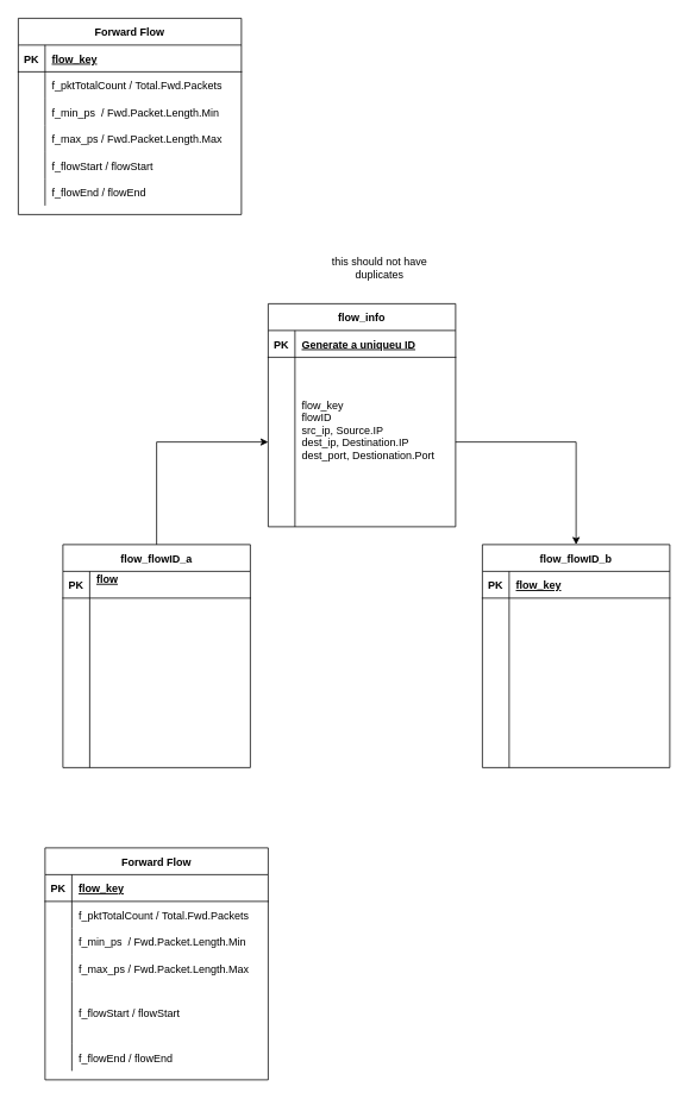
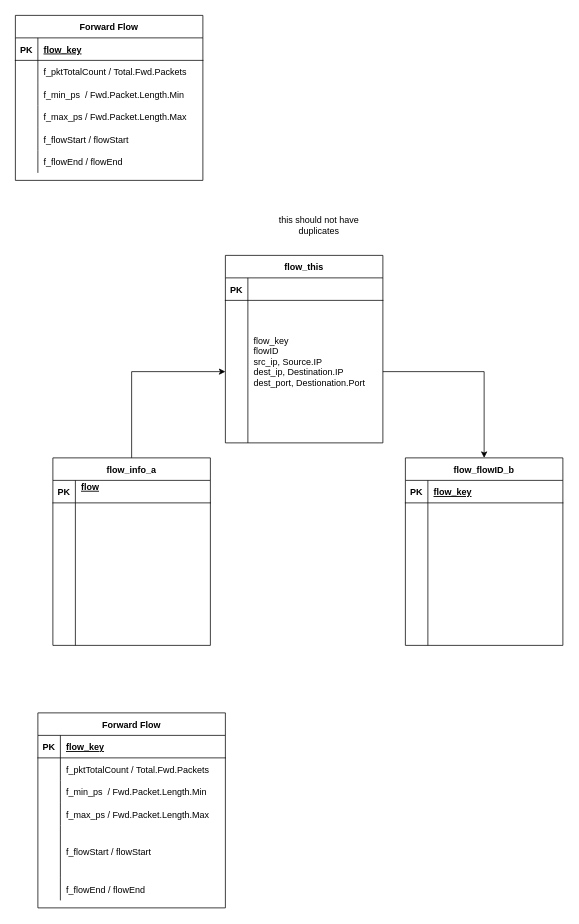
  <mxCell id="0" />
  <mxCell id="1" parent="0" />
- <mxCell id="2" value="flow_info" style="shape=table;startSize=30;container=1;collapsible=1;childLayout=tableLayout;fixedRows=1;rowLines=0;fontStyle=1;align=center;resizeLast=1;" parent="1" vertex="1"><mxGeometry x="300" y="340" width="210" height="250" as="geometry" /></mxCell>
+ <mxCell id="2" value="flow_this" style="shape=table;startSize=30;container=1;collapsible=1;childLayout=tableLayout;fixedRows=1;rowLines=0;fontStyle=1;align=center;resizeLast=1;" parent="1" vertex="1"><mxGeometry x="300" y="340" width="210" height="250" as="geometry" /></mxCell>
  <mxCell id="3" value="" style="shape=partialRectangle;collapsible=0;dropTarget=0;pointerEvents=0;fillColor=none;top=0;left=0;bottom=1;right=0;points=[[0,0.5],[1,0.5]];portConstraint=eastwest;" parent="2" vertex="1"><mxGeometry y="30" width="210" height="30" as="geometry" /></mxCell>
  <mxCell id="4" value="PK" style="shape=partialRectangle;connectable=0;fillColor=none;top=0;left=0;bottom=0;right=0;fontStyle=1;overflow=hidden;" parent="3" vertex="1"><mxGeometry width="30" height="30" as="geometry" /></mxCell>
- <mxCell id="5" value="Generate a uniqueu ID" style="shape=partialRectangle;connectable=0;fillColor=none;top=0;left=0;bottom=0;right=0;align=left;spacingLeft=6;fontStyle=5;overflow=hidden;" parent="3" vertex="1"><mxGeometry x="30" width="180" height="30" as="geometry" /></mxCell>
  <mxCell id="6" value="" style="shape=partialRectangle;collapsible=0;dropTarget=0;pointerEvents=0;fillColor=none;top=0;left=0;bottom=0;right=0;points=[[0,0.5],[1,0.5]];portConstraint=eastwest;" parent="2" vertex="1"><mxGeometry y="60" width="210" height="190" as="geometry" /></mxCell>
  <mxCell id="7" value="" style="shape=partialRectangle;connectable=0;fillColor=none;top=0;left=0;bottom=0;right=0;editable=1;overflow=hidden;" parent="6" vertex="1"><mxGeometry width="30" height="190" as="geometry" /></mxCell>
  <mxCell id="8" value="flow_key&#10;flowID&#10;src_ip, Source.IP&#10;dest_ip, Destination.IP&#10;dest_port, Destionation.Port&#10;&#10;" style="shape=partialRectangle;connectable=0;fillColor=none;top=0;left=0;bottom=0;right=0;align=left;spacingLeft=6;overflow=hidden;" parent="6" vertex="1"><mxGeometry x="30" width="180" height="190" as="geometry" /></mxCell>
  <mxCell id="9" value="Forward Flow" style="shape=table;startSize=30;container=1;collapsible=1;childLayout=tableLayout;fixedRows=1;rowLines=0;fontStyle=1;align=center;resizeLast=1;" parent="1" vertex="1"><mxGeometry x="20" y="20" width="250" height="220" as="geometry" /></mxCell>
  <mxCell id="10" value="" style="shape=partialRectangle;collapsible=0;dropTarget=0;pointerEvents=0;fillColor=none;points=[[0,0.5],[1,0.5]];portConstraint=eastwest;top=0;left=0;right=0;bottom=1;" parent="9" vertex="1"><mxGeometry y="30" width="250" height="30" as="geometry" /></mxCell>
  <mxCell id="11" value="PK" style="shape=partialRectangle;overflow=hidden;connectable=0;fillColor=none;top=0;left=0;bottom=0;right=0;fontStyle=1;" parent="10" vertex="1"><mxGeometry width="30" height="30" as="geometry" /></mxCell>
  <mxCell id="12" value="flow_key" style="shape=partialRectangle;overflow=hidden;connectable=0;fillColor=none;top=0;left=0;bottom=0;right=0;align=left;spacingLeft=6;fontStyle=5;" parent="10" vertex="1"><mxGeometry x="30" width="220" height="30" as="geometry" /></mxCell>
  <mxCell id="13" value="" style="shape=partialRectangle;collapsible=0;dropTarget=0;pointerEvents=0;fillColor=none;points=[[0,0.5],[1,0.5]];portConstraint=eastwest;top=0;left=0;right=0;bottom=0;" parent="9" vertex="1"><mxGeometry y="60" width="250" height="30" as="geometry" /></mxCell>
  <mxCell id="14" value="" style="shape=partialRectangle;overflow=hidden;connectable=0;fillColor=none;top=0;left=0;bottom=0;right=0;" parent="13" vertex="1"><mxGeometry width="30" height="30" as="geometry" /></mxCell>
  <mxCell id="15" value="f_pktTotalCount / Total.Fwd.Packets" style="shape=partialRectangle;overflow=hidden;connectable=0;fillColor=none;top=0;left=0;bottom=0;right=0;align=left;spacingLeft=6;" parent="13" vertex="1"><mxGeometry x="30" width="220" height="30" as="geometry" /></mxCell>
  <mxCell id="16" value="" style="shape=partialRectangle;collapsible=0;dropTarget=0;pointerEvents=0;fillColor=none;top=0;left=0;bottom=0;right=0;points=[[0,0.5],[1,0.5]];portConstraint=eastwest;" parent="9" vertex="1"><mxGeometry y="90" width="250" height="30" as="geometry" /></mxCell>
  <mxCell id="17" value="" style="shape=partialRectangle;connectable=0;fillColor=none;top=0;left=0;bottom=0;right=0;editable=1;overflow=hidden;" parent="16" vertex="1"><mxGeometry width="30" height="30" as="geometry" /></mxCell>
  <mxCell id="18" value="f_min_ps  / Fwd.Packet.Length.Min" style="shape=partialRectangle;connectable=0;fillColor=none;top=0;left=0;bottom=0;right=0;align=left;spacingLeft=6;overflow=hidden;" parent="16" vertex="1"><mxGeometry x="30" width="220" height="30" as="geometry" /></mxCell>
  <mxCell id="19" value="" style="shape=partialRectangle;collapsible=0;dropTarget=0;pointerEvents=0;fillColor=none;top=0;left=0;bottom=0;right=0;points=[[0,0.5],[1,0.5]];portConstraint=eastwest;" parent="9" vertex="1"><mxGeometry y="120" width="250" height="30" as="geometry" /></mxCell>
  <mxCell id="20" value="" style="shape=partialRectangle;connectable=0;fillColor=none;top=0;left=0;bottom=0;right=0;editable=1;overflow=hidden;" parent="19" vertex="1"><mxGeometry width="30" height="30" as="geometry" /></mxCell>
  <mxCell id="21" value="f_max_ps / Fwd.Packet.Length.Max" style="shape=partialRectangle;connectable=0;fillColor=none;top=0;left=0;bottom=0;right=0;align=left;spacingLeft=6;overflow=hidden;" parent="19" vertex="1"><mxGeometry x="30" width="220" height="30" as="geometry" /></mxCell>
  <mxCell id="22" value="" style="shape=partialRectangle;collapsible=0;dropTarget=0;pointerEvents=0;fillColor=none;top=0;left=0;bottom=0;right=0;points=[[0,0.5],[1,0.5]];portConstraint=eastwest;" parent="9" vertex="1"><mxGeometry y="150" width="250" height="30" as="geometry" /></mxCell>
  <mxCell id="23" value="" style="shape=partialRectangle;connectable=0;fillColor=none;top=0;left=0;bottom=0;right=0;editable=1;overflow=hidden;" parent="22" vertex="1"><mxGeometry width="30" height="30" as="geometry" /></mxCell>
  <mxCell id="24" value="f_flowStart / flowStart" style="shape=partialRectangle;connectable=0;fillColor=none;top=0;left=0;bottom=0;right=0;align=left;spacingLeft=6;overflow=hidden;" parent="22" vertex="1"><mxGeometry x="30" width="220" height="30" as="geometry" /></mxCell>
  <mxCell id="25" value="" style="shape=partialRectangle;collapsible=0;dropTarget=0;pointerEvents=0;fillColor=none;top=0;left=0;bottom=0;right=0;points=[[0,0.5],[1,0.5]];portConstraint=eastwest;" parent="9" vertex="1"><mxGeometry y="180" width="250" height="30" as="geometry" /></mxCell>
  <mxCell id="26" value="" style="shape=partialRectangle;connectable=0;fillColor=none;top=0;left=0;bottom=0;right=0;editable=1;overflow=hidden;" parent="25" vertex="1"><mxGeometry width="30" height="30" as="geometry" /></mxCell>
  <mxCell id="27" value="f_flowEnd / flowEnd" style="shape=partialRectangle;connectable=0;fillColor=none;top=0;left=0;bottom=0;right=0;align=left;spacingLeft=6;overflow=hidden;" parent="25" vertex="1"><mxGeometry x="30" width="220" height="30" as="geometry" /></mxCell>
  <mxCell id="28" style="edgeStyle=orthogonalEdgeStyle;rounded=0;orthogonalLoop=1;jettySize=auto;html=1;exitX=0.5;exitY=0;exitDx=0;exitDy=0;entryX=0;entryY=0.5;entryDx=0;entryDy=0;" parent="1" source="29" target="6" edge="1"><mxGeometry relative="1" as="geometry" /></mxCell>
- <mxCell id="29" value="flow_flowID_a" style="shape=table;startSize=30;container=1;collapsible=1;childLayout=tableLayout;fixedRows=1;rowLines=0;fontStyle=1;align=center;resizeLast=1;" parent="1" vertex="1"><mxGeometry x="70" y="610" width="210" height="250" as="geometry" /></mxCell>
+ <mxCell id="29" value="flow_info_a" style="shape=table;startSize=30;container=1;collapsible=1;childLayout=tableLayout;fixedRows=1;rowLines=0;fontStyle=1;align=center;resizeLast=1;" parent="1" vertex="1"><mxGeometry x="70" y="610" width="210" height="250" as="geometry" /></mxCell>
  <mxCell id="30" value="" style="shape=partialRectangle;collapsible=0;dropTarget=0;pointerEvents=0;fillColor=none;top=0;left=0;bottom=1;right=0;points=[[0,0.5],[1,0.5]];portConstraint=eastwest;" parent="29" vertex="1"><mxGeometry y="30" width="210" height="30" as="geometry" /></mxCell>
  <mxCell id="31" value="PK" style="shape=partialRectangle;connectable=0;fillColor=none;top=0;left=0;bottom=0;right=0;fontStyle=1;overflow=hidden;" parent="30" vertex="1"><mxGeometry width="30" height="30" as="geometry" /></mxCell>
  <mxCell id="32" value="flow&#10;&#10;" style="shape=partialRectangle;connectable=0;fillColor=none;top=0;left=0;bottom=0;right=0;align=left;spacingLeft=6;fontStyle=5;overflow=hidden;" parent="30" vertex="1"><mxGeometry x="30" width="180" height="30" as="geometry" /></mxCell>
  <mxCell id="33" value="" style="shape=partialRectangle;collapsible=0;dropTarget=0;pointerEvents=0;fillColor=none;top=0;left=0;bottom=0;right=0;points=[[0,0.5],[1,0.5]];portConstraint=eastwest;" parent="29" vertex="1"><mxGeometry y="60" width="210" height="190" as="geometry" /></mxCell>
  <mxCell id="34" value="" style="shape=partialRectangle;connectable=0;fillColor=none;top=0;left=0;bottom=0;right=0;editable=1;overflow=hidden;" parent="33" vertex="1"><mxGeometry width="30" height="190" as="geometry" /></mxCell>
  <mxCell id="35" value="" style="shape=partialRectangle;connectable=0;fillColor=none;top=0;left=0;bottom=0;right=0;align=left;spacingLeft=6;overflow=hidden;" parent="33" vertex="1"><mxGeometry x="30" width="180" height="190" as="geometry" /></mxCell>
  <mxCell id="36" value="flow_flowID_b" style="shape=table;startSize=30;container=1;collapsible=1;childLayout=tableLayout;fixedRows=1;rowLines=0;fontStyle=1;align=center;resizeLast=1;" parent="1" vertex="1"><mxGeometry x="540" y="610" width="210" height="250" as="geometry" /></mxCell>
  <mxCell id="37" value="" style="shape=partialRectangle;collapsible=0;dropTarget=0;pointerEvents=0;fillColor=none;top=0;left=0;bottom=1;right=0;points=[[0,0.5],[1,0.5]];portConstraint=eastwest;" parent="36" vertex="1"><mxGeometry y="30" width="210" height="30" as="geometry" /></mxCell>
  <mxCell id="38" value="PK" style="shape=partialRectangle;connectable=0;fillColor=none;top=0;left=0;bottom=0;right=0;fontStyle=1;overflow=hidden;" parent="37" vertex="1"><mxGeometry width="30" height="30" as="geometry" /></mxCell>
  <mxCell id="39" value="flow_key" style="shape=partialRectangle;connectable=0;fillColor=none;top=0;left=0;bottom=0;right=0;align=left;spacingLeft=6;fontStyle=5;overflow=hidden;" parent="37" vertex="1"><mxGeometry x="30" width="180" height="30" as="geometry" /></mxCell>
  <mxCell id="40" value="" style="shape=partialRectangle;collapsible=0;dropTarget=0;pointerEvents=0;fillColor=none;top=0;left=0;bottom=0;right=0;points=[[0,0.5],[1,0.5]];portConstraint=eastwest;" parent="36" vertex="1"><mxGeometry y="60" width="210" height="190" as="geometry" /></mxCell>
  <mxCell id="41" value="" style="shape=partialRectangle;connectable=0;fillColor=none;top=0;left=0;bottom=0;right=0;editable=1;overflow=hidden;" parent="40" vertex="1"><mxGeometry width="30" height="190" as="geometry" /></mxCell>
  <mxCell id="42" value="" style="shape=partialRectangle;connectable=0;fillColor=none;top=0;left=0;bottom=0;right=0;align=left;spacingLeft=6;overflow=hidden;" parent="40" vertex="1"><mxGeometry x="30" width="180" height="190" as="geometry" /></mxCell>
  <mxCell id="43" value="Forward Flow" style="shape=table;startSize=30;container=1;collapsible=1;childLayout=tableLayout;fixedRows=1;rowLines=0;fontStyle=1;align=center;resizeLast=1;" parent="1" vertex="1"><mxGeometry x="50" y="950" width="250" height="260" as="geometry" /></mxCell>
  <mxCell id="44" value="" style="shape=partialRectangle;collapsible=0;dropTarget=0;pointerEvents=0;fillColor=none;points=[[0,0.5],[1,0.5]];portConstraint=eastwest;top=0;left=0;right=0;bottom=1;" parent="43" vertex="1"><mxGeometry y="30" width="250" height="30" as="geometry" /></mxCell>
  <mxCell id="45" value="PK" style="shape=partialRectangle;overflow=hidden;connectable=0;fillColor=none;top=0;left=0;bottom=0;right=0;fontStyle=1;" parent="44" vertex="1"><mxGeometry width="30" height="30" as="geometry" /></mxCell>
  <mxCell id="46" value="flow_key" style="shape=partialRectangle;overflow=hidden;connectable=0;fillColor=none;top=0;left=0;bottom=0;right=0;align=left;spacingLeft=6;fontStyle=5;" parent="44" vertex="1"><mxGeometry x="30" width="220" height="30" as="geometry" /></mxCell>
  <mxCell id="47" value="" style="shape=partialRectangle;collapsible=0;dropTarget=0;pointerEvents=0;fillColor=none;points=[[0,0.5],[1,0.5]];portConstraint=eastwest;top=0;left=0;right=0;bottom=0;" parent="43" vertex="1"><mxGeometry y="60" width="250" height="30" as="geometry" /></mxCell>
  <mxCell id="48" value="" style="shape=partialRectangle;overflow=hidden;connectable=0;fillColor=none;top=0;left=0;bottom=0;right=0;" parent="47" vertex="1"><mxGeometry width="30" height="30" as="geometry" /></mxCell>
  <mxCell id="49" value="f_pktTotalCount / Total.Fwd.Packets" style="shape=partialRectangle;overflow=hidden;connectable=0;fillColor=none;top=0;left=0;bottom=0;right=0;align=left;spacingLeft=6;" parent="47" vertex="1"><mxGeometry x="30" width="220" height="30" as="geometry" /></mxCell>
  <mxCell id="50" value="" style="shape=partialRectangle;collapsible=0;dropTarget=0;pointerEvents=0;fillColor=none;top=0;left=0;bottom=0;right=0;points=[[0,0.5],[1,0.5]];portConstraint=eastwest;" parent="43" vertex="1"><mxGeometry y="90" width="250" height="30" as="geometry" /></mxCell>
  <mxCell id="51" value="" style="shape=partialRectangle;connectable=0;fillColor=none;top=0;left=0;bottom=0;right=0;editable=1;overflow=hidden;" parent="50" vertex="1"><mxGeometry width="30" height="30" as="geometry" /></mxCell>
  <mxCell id="52" value="f_min_ps  / Fwd.Packet.Length.Min" style="shape=partialRectangle;connectable=0;fillColor=none;top=0;left=0;bottom=0;right=0;align=left;spacingLeft=6;overflow=hidden;" parent="50" vertex="1"><mxGeometry x="30" width="220" height="30" as="geometry" /></mxCell>
  <mxCell id="53" value="" style="shape=partialRectangle;collapsible=0;dropTarget=0;pointerEvents=0;fillColor=none;top=0;left=0;bottom=0;right=0;points=[[0,0.5],[1,0.5]];portConstraint=eastwest;" parent="43" vertex="1"><mxGeometry y="120" width="250" height="30" as="geometry" /></mxCell>
  <mxCell id="54" value="" style="shape=partialRectangle;connectable=0;fillColor=none;top=0;left=0;bottom=0;right=0;editable=1;overflow=hidden;" parent="53" vertex="1"><mxGeometry width="30" height="30" as="geometry" /></mxCell>
  <mxCell id="55" value="f_max_ps / Fwd.Packet.Length.Max" style="shape=partialRectangle;connectable=0;fillColor=none;top=0;left=0;bottom=0;right=0;align=left;spacingLeft=6;overflow=hidden;" parent="53" vertex="1"><mxGeometry x="30" width="220" height="30" as="geometry" /></mxCell>
  <mxCell id="56" value="" style="shape=partialRectangle;collapsible=0;dropTarget=0;pointerEvents=0;fillColor=none;top=0;left=0;bottom=0;right=0;points=[[0,0.5],[1,0.5]];portConstraint=eastwest;" parent="43" vertex="1"><mxGeometry y="150" width="250" height="70" as="geometry" /></mxCell>
  <mxCell id="57" value="" style="shape=partialRectangle;connectable=0;fillColor=none;top=0;left=0;bottom=0;right=0;editable=1;overflow=hidden;" parent="56" vertex="1"><mxGeometry width="30" height="70" as="geometry" /></mxCell>
  <mxCell id="58" value="f_flowStart / flowStart" style="shape=partialRectangle;connectable=0;fillColor=none;top=0;left=0;bottom=0;right=0;align=left;spacingLeft=6;overflow=hidden;" parent="56" vertex="1"><mxGeometry x="30" width="220" height="70" as="geometry" /></mxCell>
  <mxCell id="59" value="" style="shape=partialRectangle;collapsible=0;dropTarget=0;pointerEvents=0;fillColor=none;top=0;left=0;bottom=0;right=0;points=[[0,0.5],[1,0.5]];portConstraint=eastwest;" parent="43" vertex="1"><mxGeometry y="220" width="250" height="30" as="geometry" /></mxCell>
  <mxCell id="60" value="" style="shape=partialRectangle;connectable=0;fillColor=none;top=0;left=0;bottom=0;right=0;editable=1;overflow=hidden;" parent="59" vertex="1"><mxGeometry width="30" height="30" as="geometry" /></mxCell>
  <mxCell id="61" value="f_flowEnd / flowEnd" style="shape=partialRectangle;connectable=0;fillColor=none;top=0;left=0;bottom=0;right=0;align=left;spacingLeft=6;overflow=hidden;" parent="59" vertex="1"><mxGeometry x="30" width="220" height="30" as="geometry" /></mxCell>
  <mxCell id="62" style="edgeStyle=orthogonalEdgeStyle;rounded=0;orthogonalLoop=1;jettySize=auto;html=1;exitX=1;exitY=0.5;exitDx=0;exitDy=0;" parent="1" source="6" target="36" edge="1"><mxGeometry relative="1" as="geometry" /></mxCell>
  <mxCell id="63" value="this should not have duplicates" style="text;html=1;strokeColor=none;fillColor=none;align=center;verticalAlign=middle;whiteSpace=wrap;rounded=0;" vertex="1" parent="1"><mxGeometry x="345" y="270" width="160" height="60" as="geometry" /></mxCell>
